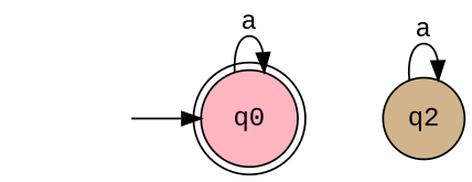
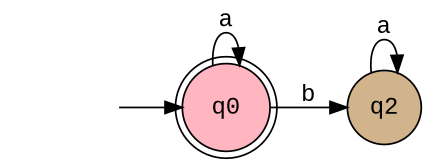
  digraph {
    fontname="Liberation Mono"
    rankdir=LR
    node [fontname="Liberation Mono" style=filled]
    edge [fontname="Liberation Mono"]
    q2 [fillcolor=tan shape=circle]
    _nil [style=invis]
    q0 [fillcolor=lightpink shape=doublecircle]
    q2 -> q2 [label=a]
    _nil -> q0
+   q0 -> q2 [label=b]
    q0 -> q0 [label=a]
  }
